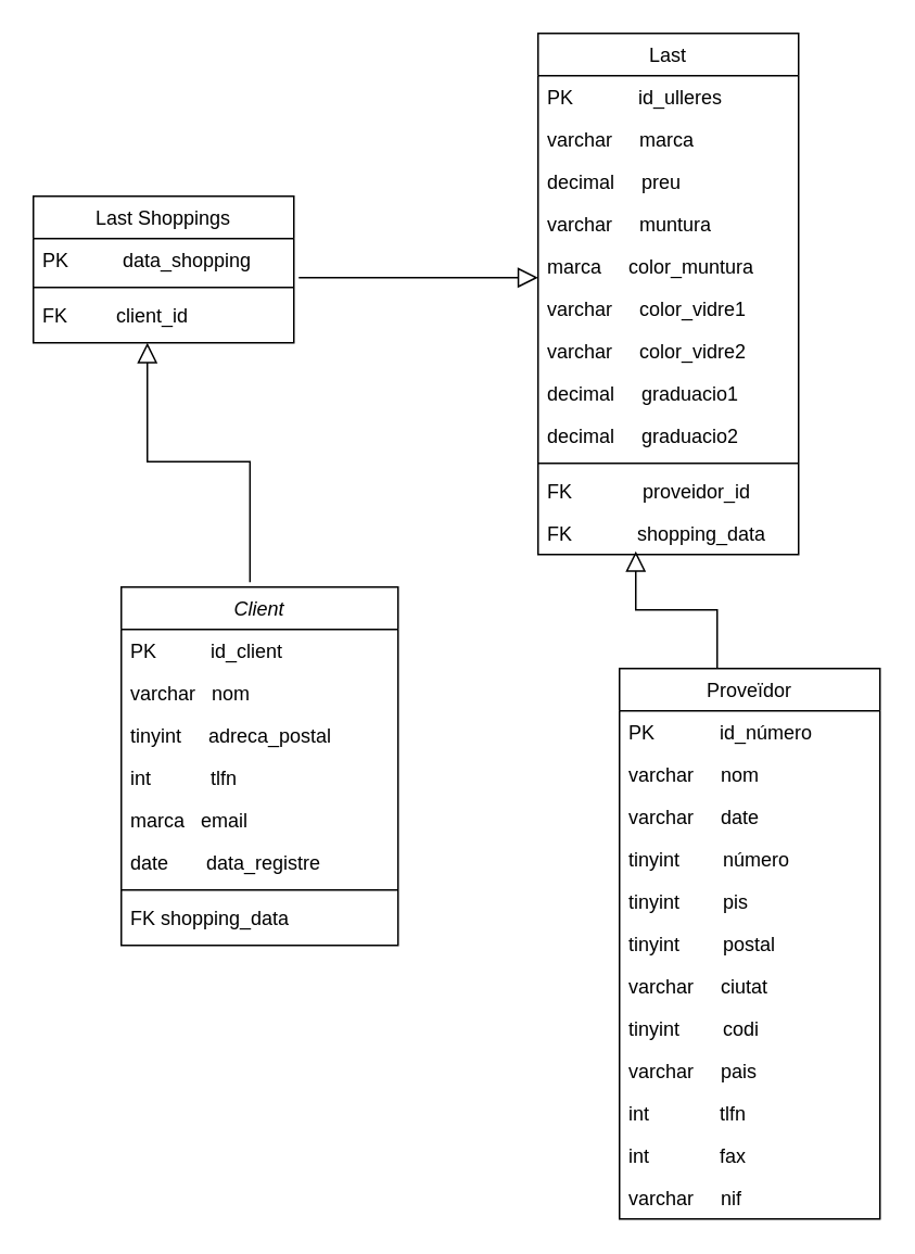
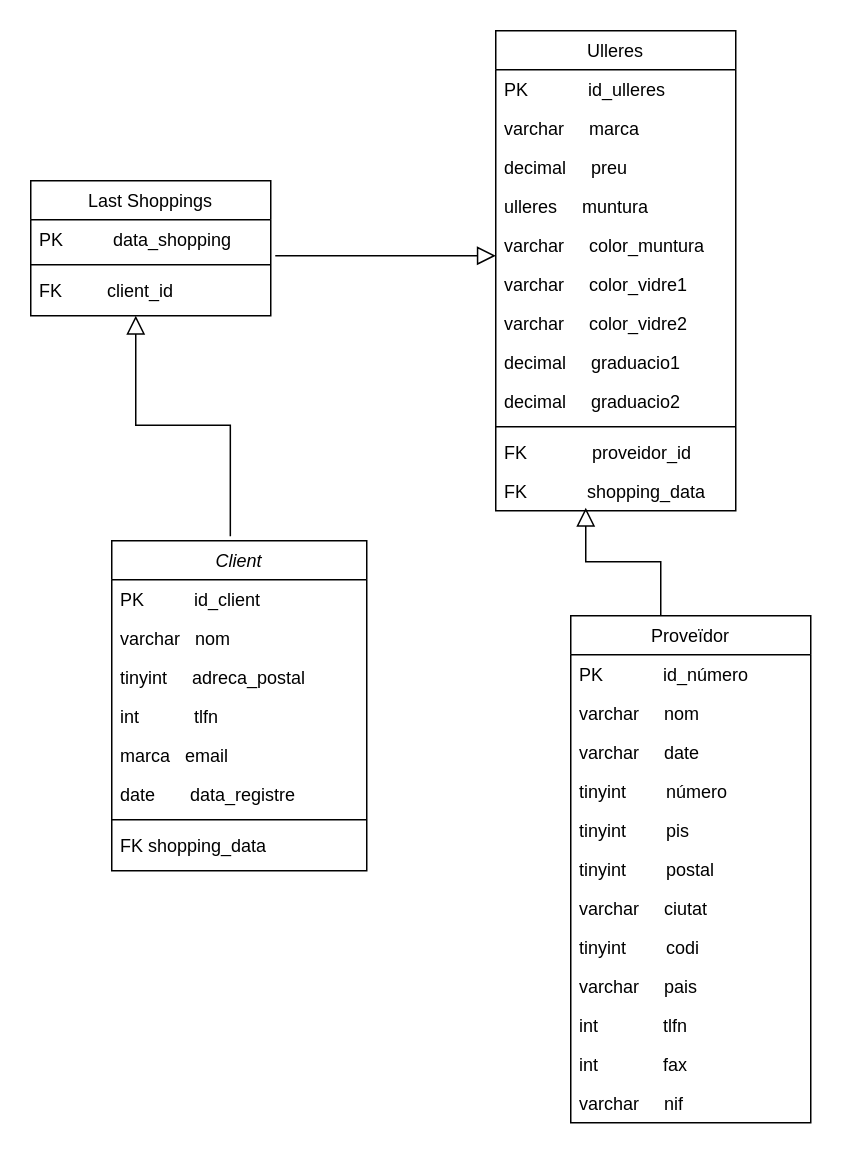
  <mxCell id="0" />
  <mxCell id="1" parent="0" />
  <mxCell id="2" value="Client" style="swimlane;fontStyle=2;align=center;verticalAlign=top;childLayout=stackLayout;horizontal=1;startSize=26;horizontalStack=0;resizeParent=1;resizeLast=0;collapsible=1;marginBottom=0;rounded=0;shadow=0;strokeWidth=1;" vertex="1" parent="1"><mxGeometry x="74" y="360" width="170" height="220" as="geometry"><mxRectangle x="230" y="140" width="160" height="26" as="alternateBounds" /></mxGeometry></mxCell>
  <mxCell id="3" value="PK          id_client" style="text;align=left;verticalAlign=top;spacingLeft=4;spacingRight=4;overflow=hidden;rotatable=0;points=[[0,0.5],[1,0.5]];portConstraint=eastwest;" vertex="1" parent="2"><mxGeometry y="26" width="170" height="26" as="geometry" /></mxCell>
  <mxCell id="4" value="varchar   nom" style="text;align=left;verticalAlign=top;spacingLeft=4;spacingRight=4;overflow=hidden;rotatable=0;points=[[0,0.5],[1,0.5]];portConstraint=eastwest;rounded=0;shadow=0;html=0;" vertex="1" parent="2"><mxGeometry y="52" width="170" height="26" as="geometry" /></mxCell>
  <mxCell id="5" value="tinyint     adreca_postal" style="text;align=left;verticalAlign=top;spacingLeft=4;spacingRight=4;overflow=hidden;rotatable=0;points=[[0,0.5],[1,0.5]];portConstraint=eastwest;rounded=0;shadow=0;html=0;" vertex="1" parent="2"><mxGeometry y="78" width="170" height="26" as="geometry" /></mxCell>
  <mxCell id="6" value="int           tlfn" style="text;align=left;verticalAlign=top;spacingLeft=4;spacingRight=4;overflow=hidden;rotatable=0;points=[[0,0.5],[1,0.5]];portConstraint=eastwest;" vertex="1" parent="2"><mxGeometry y="104" width="170" height="26" as="geometry" /></mxCell>
  <mxCell id="7" value="marca   email" style="text;align=left;verticalAlign=top;spacingLeft=4;spacingRight=4;overflow=hidden;rotatable=0;points=[[0,0.5],[1,0.5]];portConstraint=eastwest;rounded=0;shadow=0;html=0;" vertex="1" parent="2"><mxGeometry y="130" width="170" height="26" as="geometry" /></mxCell>
  <mxCell id="8" value="date       data_registre" style="text;align=left;verticalAlign=top;spacingLeft=4;spacingRight=4;overflow=hidden;rotatable=0;points=[[0,0.5],[1,0.5]];portConstraint=eastwest;rounded=0;shadow=0;html=0;" vertex="1" parent="2"><mxGeometry y="156" width="170" height="26" as="geometry" /></mxCell>
  <mxCell id="9" value="" style="line;html=1;strokeWidth=1;align=left;verticalAlign=middle;spacingTop=-1;spacingLeft=3;spacingRight=3;rotatable=0;labelPosition=right;points=[];portConstraint=eastwest;" vertex="1" parent="2"><mxGeometry y="182" width="170" height="8" as="geometry" /></mxCell>
  <mxCell id="10" value="FK shopping_data" style="text;align=left;verticalAlign=top;spacingLeft=4;spacingRight=4;overflow=hidden;rotatable=0;points=[[0,0.5],[1,0.5]];portConstraint=eastwest;" vertex="1" parent="2"><mxGeometry y="190" width="170" height="26" as="geometry" /></mxCell>
  <mxCell id="11" value="Last Shoppings" style="swimlane;fontStyle=0;align=center;verticalAlign=top;childLayout=stackLayout;horizontal=1;startSize=26;horizontalStack=0;resizeParent=1;resizeLast=0;collapsible=1;marginBottom=0;rounded=0;shadow=0;strokeWidth=1;" vertex="1" parent="1"><mxGeometry x="20" y="120" width="160" height="90" as="geometry"><mxRectangle x="130" y="380" width="160" height="26" as="alternateBounds" /></mxGeometry></mxCell>
  <mxCell id="12" value="PK          data_shopping" style="text;align=left;verticalAlign=top;spacingLeft=4;spacingRight=4;overflow=hidden;rotatable=0;points=[[0,0.5],[1,0.5]];portConstraint=eastwest;" vertex="1" parent="11"><mxGeometry y="26" width="160" height="26" as="geometry" /></mxCell>
  <mxCell id="13" value="" style="line;html=1;strokeWidth=1;align=left;verticalAlign=middle;spacingTop=-1;spacingLeft=3;spacingRight=3;rotatable=0;labelPosition=right;points=[];portConstraint=eastwest;" vertex="1" parent="11"><mxGeometry y="52" width="160" height="8" as="geometry" /></mxCell>
  <mxCell id="14" value="FK         client_id" style="text;align=left;verticalAlign=top;spacingLeft=4;spacingRight=4;overflow=hidden;rotatable=0;points=[[0,0.5],[1,0.5]];portConstraint=eastwest;" vertex="1" parent="11"><mxGeometry y="60" width="160" height="26" as="geometry" /></mxCell>
  <mxCell id="15" value="" style="endArrow=block;endSize=10;endFill=0;shadow=0;strokeWidth=1;rounded=0;curved=0;edgeStyle=elbowEdgeStyle;elbow=vertical;exitX=0.465;exitY=-0.014;exitDx=0;exitDy=0;exitPerimeter=0;" edge="1" parent="1" source="2"><mxGeometry width="160" relative="1" as="geometry"><mxPoint x="155" y="354" as="sourcePoint" /><mxPoint x="90" y="210" as="targetPoint" /></mxGeometry></mxCell>
  <mxCell id="16" value="" style="endArrow=block;endSize=10;endFill=0;shadow=0;strokeWidth=1;rounded=0;curved=0;edgeStyle=elbowEdgeStyle;elbow=vertical;" edge="1" parent="1"><mxGeometry width="160" relative="1" as="geometry"><mxPoint x="183" y="170" as="sourcePoint" /><mxPoint x="330" y="170" as="targetPoint" /><Array as="points" /></mxGeometry></mxCell>
- <mxCell id="17" value="Last" style="swimlane;fontStyle=0;align=center;verticalAlign=top;childLayout=stackLayout;horizontal=1;startSize=26;horizontalStack=0;resizeParent=1;resizeLast=0;collapsible=1;marginBottom=0;rounded=0;shadow=0;strokeWidth=1;" vertex="1" parent="1"><mxGeometry x="330" y="20" width="160" height="320" as="geometry"><mxRectangle x="550" y="140" width="160" height="26" as="alternateBounds" /></mxGeometry></mxCell>
+ <mxCell id="17" value="Ulleres" style="swimlane;fontStyle=0;align=center;verticalAlign=top;childLayout=stackLayout;horizontal=1;startSize=26;horizontalStack=0;resizeParent=1;resizeLast=0;collapsible=1;marginBottom=0;rounded=0;shadow=0;strokeWidth=1;" vertex="1" parent="1"><mxGeometry x="330" y="20" width="160" height="320" as="geometry"><mxRectangle x="550" y="140" width="160" height="26" as="alternateBounds" /></mxGeometry></mxCell>
  <mxCell id="18" value="PK            id_ulleres" style="text;align=left;verticalAlign=top;spacingLeft=4;spacingRight=4;overflow=hidden;rotatable=0;points=[[0,0.5],[1,0.5]];portConstraint=eastwest;" vertex="1" parent="17"><mxGeometry y="26" width="160" height="26" as="geometry" /></mxCell>
  <mxCell id="19" value="varchar     marca" style="text;align=left;verticalAlign=top;spacingLeft=4;spacingRight=4;overflow=hidden;rotatable=0;points=[[0,0.5],[1,0.5]];portConstraint=eastwest;rounded=0;shadow=0;html=0;" vertex="1" parent="17"><mxGeometry y="52" width="160" height="26" as="geometry" /></mxCell>
  <mxCell id="20" value="decimal     preu" style="text;align=left;verticalAlign=top;spacingLeft=4;spacingRight=4;overflow=hidden;rotatable=0;points=[[0,0.5],[1,0.5]];portConstraint=eastwest;rounded=0;shadow=0;html=0;" vertex="1" parent="17"><mxGeometry y="78" width="160" height="26" as="geometry" /></mxCell>
- <mxCell id="21" value="varchar     muntura" style="text;align=left;verticalAlign=top;spacingLeft=4;spacingRight=4;overflow=hidden;rotatable=0;points=[[0,0.5],[1,0.5]];portConstraint=eastwest;rounded=0;shadow=0;html=0;" vertex="1" parent="17"><mxGeometry y="104" width="160" height="26" as="geometry" /></mxCell>
- <mxCell id="22" value="marca     color_muntura" style="text;align=left;verticalAlign=top;spacingLeft=4;spacingRight=4;overflow=hidden;rotatable=0;points=[[0,0.5],[1,0.5]];portConstraint=eastwest;rounded=0;shadow=0;html=0;" vertex="1" parent="17"><mxGeometry y="130" width="160" height="26" as="geometry" /></mxCell>
+ <mxCell id="21" value="ulleres     muntura" style="text;align=left;verticalAlign=top;spacingLeft=4;spacingRight=4;overflow=hidden;rotatable=0;points=[[0,0.5],[1,0.5]];portConstraint=eastwest;rounded=0;shadow=0;html=0;" vertex="1" parent="17"><mxGeometry y="104" width="160" height="26" as="geometry" /></mxCell>
+ <mxCell id="22" value="varchar     color_muntura" style="text;align=left;verticalAlign=top;spacingLeft=4;spacingRight=4;overflow=hidden;rotatable=0;points=[[0,0.5],[1,0.5]];portConstraint=eastwest;rounded=0;shadow=0;html=0;" vertex="1" parent="17"><mxGeometry y="130" width="160" height="26" as="geometry" /></mxCell>
  <mxCell id="23" value="varchar     color_vidre1" style="text;align=left;verticalAlign=top;spacingLeft=4;spacingRight=4;overflow=hidden;rotatable=0;points=[[0,0.5],[1,0.5]];portConstraint=eastwest;" vertex="1" parent="17"><mxGeometry y="156" width="160" height="26" as="geometry" /></mxCell>
  <mxCell id="24" value="varchar     color_vidre2" style="text;align=left;verticalAlign=top;spacingLeft=4;spacingRight=4;overflow=hidden;rotatable=0;points=[[0,0.5],[1,0.5]];portConstraint=eastwest;" vertex="1" parent="17"><mxGeometry y="182" width="160" height="26" as="geometry" /></mxCell>
  <mxCell id="25" value="decimal     graduacio1" style="text;align=left;verticalAlign=top;spacingLeft=4;spacingRight=4;overflow=hidden;rotatable=0;points=[[0,0.5],[1,0.5]];portConstraint=eastwest;" vertex="1" parent="17"><mxGeometry y="208" width="160" height="26" as="geometry" /></mxCell>
  <mxCell id="26" value="decimal     graduacio2" style="text;align=left;verticalAlign=top;spacingLeft=4;spacingRight=4;overflow=hidden;rotatable=0;points=[[0,0.5],[1,0.5]];portConstraint=eastwest;" vertex="1" parent="17"><mxGeometry y="234" width="160" height="26" as="geometry" /></mxCell>
  <mxCell id="27" value="" style="line;html=1;strokeWidth=1;align=left;verticalAlign=middle;spacingTop=-1;spacingLeft=3;spacingRight=3;rotatable=0;labelPosition=right;points=[];portConstraint=eastwest;" vertex="1" parent="17"><mxGeometry y="260" width="160" height="8" as="geometry" /></mxCell>
  <mxCell id="28" value="FK             proveidor_id" style="text;align=left;verticalAlign=top;spacingLeft=4;spacingRight=4;overflow=hidden;rotatable=0;points=[[0,0.5],[1,0.5]];portConstraint=eastwest;" vertex="1" parent="17"><mxGeometry y="268" width="160" height="26" as="geometry" /></mxCell>
  <mxCell id="29" value="FK            shopping_data" style="text;align=left;verticalAlign=top;spacingLeft=4;spacingRight=4;overflow=hidden;rotatable=0;points=[[0,0.5],[1,0.5]];portConstraint=eastwest;" vertex="1" parent="17"><mxGeometry y="294" width="160" height="26" as="geometry" /></mxCell>
  <mxCell id="30" value="Proveïdor" style="swimlane;fontStyle=0;align=center;verticalAlign=top;childLayout=stackLayout;horizontal=1;startSize=26;horizontalStack=0;resizeParent=1;resizeLast=0;collapsible=1;marginBottom=0;rounded=0;shadow=0;strokeWidth=1;" vertex="1" parent="1"><mxGeometry x="380" y="410" width="160" height="338" as="geometry"><mxRectangle x="550" y="140" width="160" height="26" as="alternateBounds" /></mxGeometry></mxCell>
  <mxCell id="31" value="" style="endArrow=block;endSize=10;endFill=0;shadow=0;strokeWidth=1;rounded=0;curved=0;edgeStyle=elbowEdgeStyle;elbow=vertical;" edge="1" parent="30"><mxGeometry width="160" relative="1" as="geometry"><mxPoint x="60" as="sourcePoint" /><mxPoint x="10" y="-72" as="targetPoint" /></mxGeometry></mxCell>
  <mxCell id="32" value="PK            id_número" style="text;align=left;verticalAlign=top;spacingLeft=4;spacingRight=4;overflow=hidden;rotatable=0;points=[[0,0.5],[1,0.5]];portConstraint=eastwest;" vertex="1" parent="30"><mxGeometry y="26" width="160" height="26" as="geometry" /></mxCell>
  <mxCell id="33" value="varchar     nom" style="text;align=left;verticalAlign=top;spacingLeft=4;spacingRight=4;overflow=hidden;rotatable=0;points=[[0,0.5],[1,0.5]];portConstraint=eastwest;rounded=0;shadow=0;html=0;" vertex="1" parent="30"><mxGeometry y="52" width="160" height="26" as="geometry" /></mxCell>
  <mxCell id="34" value="varchar     date" style="text;align=left;verticalAlign=top;spacingLeft=4;spacingRight=4;overflow=hidden;rotatable=0;points=[[0,0.5],[1,0.5]];portConstraint=eastwest;rounded=0;shadow=0;html=0;" vertex="1" parent="30"><mxGeometry y="78" width="160" height="26" as="geometry" /></mxCell>
  <mxCell id="35" value="tinyint        número" style="text;align=left;verticalAlign=top;spacingLeft=4;spacingRight=4;overflow=hidden;rotatable=0;points=[[0,0.5],[1,0.5]];portConstraint=eastwest;rounded=0;shadow=0;html=0;" vertex="1" parent="30"><mxGeometry y="104" width="160" height="26" as="geometry" /></mxCell>
  <mxCell id="36" value="tinyint        pis" style="text;align=left;verticalAlign=top;spacingLeft=4;spacingRight=4;overflow=hidden;rotatable=0;points=[[0,0.5],[1,0.5]];portConstraint=eastwest;rounded=0;shadow=0;html=0;" vertex="1" parent="30"><mxGeometry y="130" width="160" height="26" as="geometry" /></mxCell>
  <mxCell id="37" value="tinyint        postal" style="text;align=left;verticalAlign=top;spacingLeft=4;spacingRight=4;overflow=hidden;rotatable=0;points=[[0,0.5],[1,0.5]];portConstraint=eastwest;" vertex="1" parent="30"><mxGeometry y="156" width="160" height="26" as="geometry" /></mxCell>
  <mxCell id="38" value="varchar     ciutat" style="text;align=left;verticalAlign=top;spacingLeft=4;spacingRight=4;overflow=hidden;rotatable=0;points=[[0,0.5],[1,0.5]];portConstraint=eastwest;" vertex="1" parent="30"><mxGeometry y="182" width="160" height="26" as="geometry" /></mxCell>
  <mxCell id="39" value="tinyint        codi" style="text;align=left;verticalAlign=top;spacingLeft=4;spacingRight=4;overflow=hidden;rotatable=0;points=[[0,0.5],[1,0.5]];portConstraint=eastwest;" vertex="1" parent="30"><mxGeometry y="208" width="160" height="26" as="geometry" /></mxCell>
  <mxCell id="40" value="varchar     pais" style="text;align=left;verticalAlign=top;spacingLeft=4;spacingRight=4;overflow=hidden;rotatable=0;points=[[0,0.5],[1,0.5]];portConstraint=eastwest;" vertex="1" parent="30"><mxGeometry y="234" width="160" height="26" as="geometry" /></mxCell>
  <mxCell id="41" value="int             tlfn" style="text;align=left;verticalAlign=top;spacingLeft=4;spacingRight=4;overflow=hidden;rotatable=0;points=[[0,0.5],[1,0.5]];portConstraint=eastwest;" vertex="1" parent="30"><mxGeometry y="260" width="160" height="26" as="geometry" /></mxCell>
  <mxCell id="42" value="int             fax" style="text;align=left;verticalAlign=top;spacingLeft=4;spacingRight=4;overflow=hidden;rotatable=0;points=[[0,0.5],[1,0.5]];portConstraint=eastwest;" vertex="1" parent="30"><mxGeometry y="286" width="160" height="26" as="geometry" /></mxCell>
  <mxCell id="43" value="varchar     nif" style="text;align=left;verticalAlign=top;spacingLeft=4;spacingRight=4;overflow=hidden;rotatable=0;points=[[0,0.5],[1,0.5]];portConstraint=eastwest;" vertex="1" parent="30"><mxGeometry y="312" width="160" height="26" as="geometry" /></mxCell>
